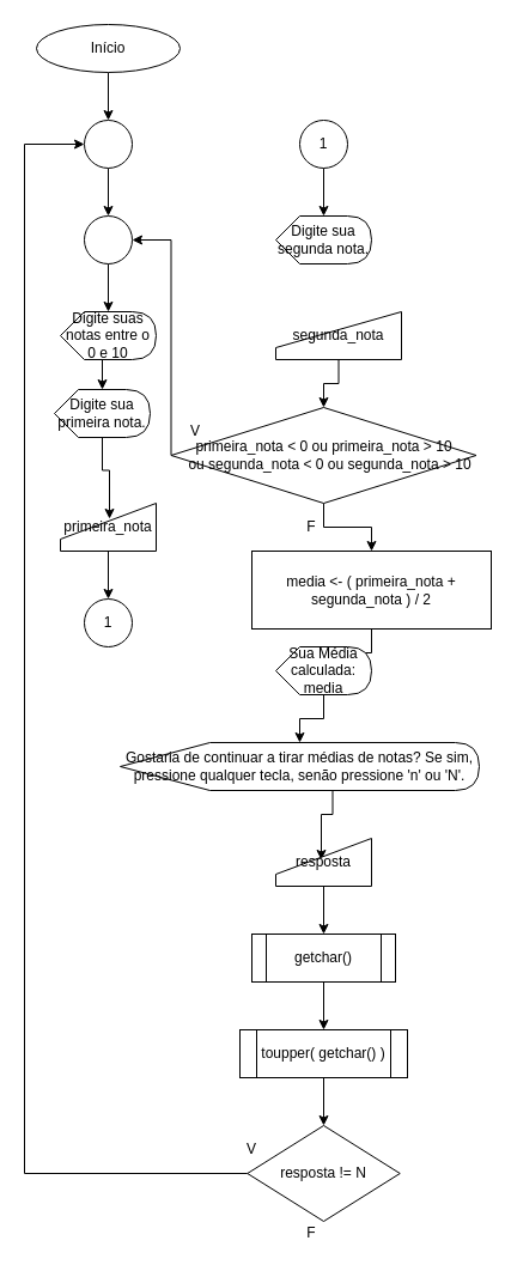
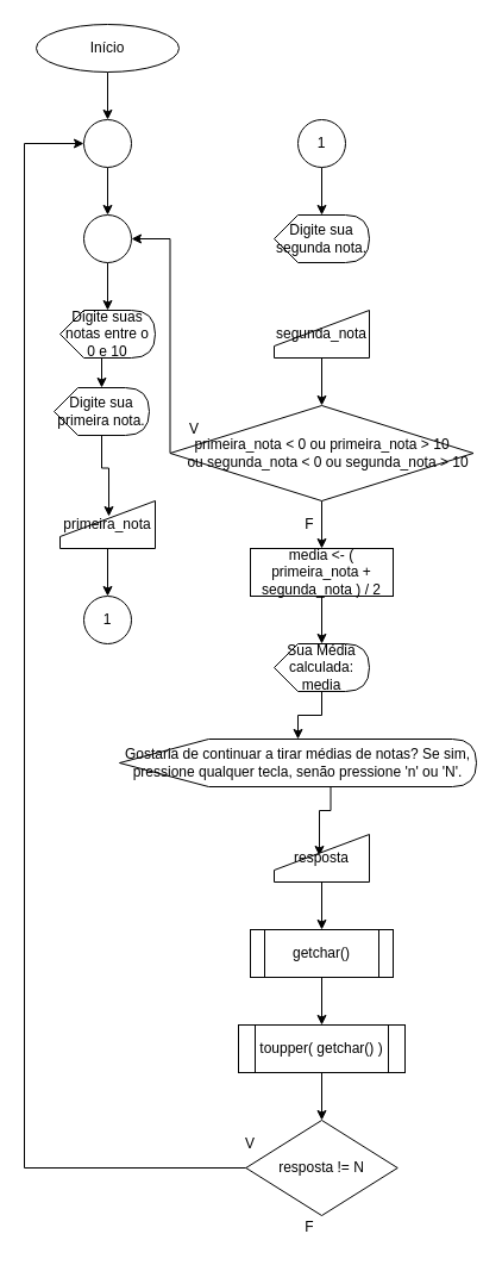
  <mxCell id="0" />
  <mxCell id="1" parent="0" />
  <mxCell id="2" style="edgeStyle=orthogonalEdgeStyle;rounded=0;orthogonalLoop=1;jettySize=auto;html=1;exitX=0.5;exitY=1;exitDx=0;exitDy=0;entryX=0.5;entryY=0;entryDx=0;entryDy=0;" parent="1" source="3" target="36" edge="1"><mxGeometry relative="1" as="geometry" /></mxCell>
  <mxCell id="3" value="Início" style="ellipse;whiteSpace=wrap;html=1;" parent="1" vertex="1"><mxGeometry x="30" y="20" width="120" height="40" as="geometry" /></mxCell>
  <mxCell id="4" style="edgeStyle=orthogonalEdgeStyle;rounded=0;orthogonalLoop=1;jettySize=auto;html=1;exitX=0.5;exitY=1;exitDx=0;exitDy=0;" parent="1" source="5" target="7" edge="1"><mxGeometry relative="1" as="geometry" /></mxCell>
  <mxCell id="5" value="" style="ellipse;whiteSpace=wrap;html=1;aspect=fixed;" parent="1" vertex="1"><mxGeometry x="70" y="180" width="40" height="40" as="geometry" /></mxCell>
  <mxCell id="6" style="edgeStyle=orthogonalEdgeStyle;rounded=0;orthogonalLoop=1;jettySize=auto;html=1;exitX=0;exitY=0;exitDx=40;exitDy=40;exitPerimeter=0;entryX=0;entryY=0;entryDx=40;entryDy=0;entryPerimeter=0;" parent="1" source="7" target="9" edge="1"><mxGeometry relative="1" as="geometry" /></mxCell>
  <mxCell id="7" value="Digite suas notas entre o 0 e 10" style="shape=display;whiteSpace=wrap;html=1;" parent="1" vertex="1"><mxGeometry x="50" y="260" width="80" height="40" as="geometry" /></mxCell>
  <mxCell id="8" style="edgeStyle=orthogonalEdgeStyle;rounded=0;orthogonalLoop=1;jettySize=auto;html=1;exitX=0;exitY=0;exitDx=40;exitDy=40;exitPerimeter=0;entryX=0.513;entryY=0.325;entryDx=0;entryDy=0;entryPerimeter=0;" parent="1" source="9" target="11" edge="1"><mxGeometry relative="1" as="geometry" /></mxCell>
  <mxCell id="9" value="Digite sua primeira nota." style="shape=display;whiteSpace=wrap;html=1;" parent="1" vertex="1"><mxGeometry x="45" y="325" width="80" height="40" as="geometry" /></mxCell>
  <mxCell id="10" style="edgeStyle=orthogonalEdgeStyle;rounded=0;orthogonalLoop=1;jettySize=auto;html=1;exitX=0.5;exitY=1;exitDx=0;exitDy=0;entryX=0.5;entryY=0;entryDx=0;entryDy=0;" parent="1" source="11" target="15" edge="1"><mxGeometry relative="1" as="geometry" /></mxCell>
  <mxCell id="11" value="primeira_nota" style="shape=manualInput;whiteSpace=wrap;html=1;" parent="1" vertex="1"><mxGeometry x="50" y="420" width="80" height="40" as="geometry" /></mxCell>
  <mxCell id="12" value="Digite sua segunda nota." style="shape=display;whiteSpace=wrap;html=1;" parent="1" vertex="1"><mxGeometry x="230" y="180" width="80" height="40" as="geometry" /></mxCell>
  <mxCell id="13" style="edgeStyle=orthogonalEdgeStyle;rounded=0;orthogonalLoop=1;jettySize=auto;html=1;exitX=0.5;exitY=1;exitDx=0;exitDy=0;entryX=0.5;entryY=0;entryDx=0;entryDy=0;" parent="1" source="14" target="20" edge="1"><mxGeometry relative="1" as="geometry" /></mxCell>
- <mxCell id="14" value="segunda_nota" style="shape=manualInput;whiteSpace=wrap;html=1;" parent="1" vertex="1"><mxGeometry x="230" y="260" width="105" height="40" as="geometry" /></mxCell>
+ <mxCell id="14" value="segunda_nota" style="shape=manualInput;whiteSpace=wrap;html=1;" parent="1" vertex="1"><mxGeometry x="230" y="260" width="80" height="40" as="geometry" /></mxCell>
  <mxCell id="15" value="1" style="ellipse;whiteSpace=wrap;html=1;aspect=fixed;" parent="1" vertex="1"><mxGeometry x="70" y="500" width="40" height="40" as="geometry" /></mxCell>
  <mxCell id="16" style="edgeStyle=orthogonalEdgeStyle;rounded=0;orthogonalLoop=1;jettySize=auto;html=1;exitX=0.5;exitY=1;exitDx=0;exitDy=0;entryX=0;entryY=0;entryDx=40;entryDy=0;entryPerimeter=0;" parent="1" source="17" target="12" edge="1"><mxGeometry relative="1" as="geometry" /></mxCell>
  <mxCell id="17" value="1" style="ellipse;whiteSpace=wrap;html=1;aspect=fixed;" parent="1" vertex="1"><mxGeometry x="250" y="100" width="40" height="40" as="geometry" /></mxCell>
  <mxCell id="18" style="edgeStyle=orthogonalEdgeStyle;rounded=0;orthogonalLoop=1;jettySize=auto;html=1;exitX=0;exitY=0.5;exitDx=0;exitDy=0;entryX=1;entryY=0.5;entryDx=0;entryDy=0;" parent="1" source="20" target="5" edge="1"><mxGeometry relative="1" as="geometry"><Array as="points"><mxPoint x="143" y="200" /></Array></mxGeometry></mxCell>
  <mxCell id="19" style="edgeStyle=orthogonalEdgeStyle;rounded=0;orthogonalLoop=1;jettySize=auto;html=1;exitX=0.5;exitY=1;exitDx=0;exitDy=0;entryX=0.5;entryY=0;entryDx=0;entryDy=0;" parent="1" source="20" target="22" edge="1"><mxGeometry relative="1" as="geometry" /></mxCell>
  <mxCell id="20" value="&lt;div&gt;primeira_nota &amp;lt; 0 ou primeira_nota &amp;gt; 10&lt;/div&gt;&lt;div&gt;&lt;span&gt;&#09;&#09;&lt;/span&gt;&amp;nbsp; &amp;nbsp;ou segunda_nota &amp;lt; 0 ou segunda_nota &amp;gt; 10&lt;/div&gt;" style="rhombus;whiteSpace=wrap;html=1;" parent="1" vertex="1"><mxGeometry x="142.5" y="340" width="255" height="80" as="geometry" /></mxCell>
  <mxCell id="21" style="edgeStyle=orthogonalEdgeStyle;rounded=0;orthogonalLoop=1;jettySize=auto;html=1;exitX=0.5;exitY=1;exitDx=0;exitDy=0;entryX=0;entryY=0;entryDx=40;entryDy=0;entryPerimeter=0;" parent="1" source="22" target="24" edge="1"><mxGeometry relative="1" as="geometry" /></mxCell>
- <mxCell id="22" value="media &amp;lt;- ( primeira_nota + segunda_nota ) / 2" style="rounded=0;whiteSpace=wrap;html=1;" parent="1" vertex="1"><mxGeometry x="210" y="460" width="200" height="65" as="geometry" /></mxCell>
+ <mxCell id="22" value="media &amp;lt;- ( primeira_nota + segunda_nota ) / 2" style="rounded=0;whiteSpace=wrap;html=1;" parent="1" vertex="1"><mxGeometry x="210" y="460" width="120" height="40" as="geometry" /></mxCell>
  <mxCell id="23" style="edgeStyle=orthogonalEdgeStyle;rounded=0;orthogonalLoop=1;jettySize=auto;html=1;exitX=0;exitY=0;exitDx=40;exitDy=40;exitPerimeter=0;" parent="1" source="24" target="28" edge="1"><mxGeometry relative="1" as="geometry" /></mxCell>
  <mxCell id="24" value="Sua Média calculada: media" style="shape=display;whiteSpace=wrap;html=1;" parent="1" vertex="1"><mxGeometry x="230" y="540" width="80" height="40" as="geometry" /></mxCell>
  <mxCell id="25" value="V" style="text;html=1;strokeColor=none;fillColor=none;align=center;verticalAlign=middle;whiteSpace=wrap;rounded=0;" parent="1" vertex="1"><mxGeometry x="142.5" y="350" width="40" height="20" as="geometry" /></mxCell>
  <mxCell id="26" value="F" style="text;html=1;strokeColor=none;fillColor=none;align=center;verticalAlign=middle;whiteSpace=wrap;rounded=0;" parent="1" vertex="1"><mxGeometry x="240" y="430" width="40" height="20" as="geometry" /></mxCell>
  <mxCell id="27" style="edgeStyle=orthogonalEdgeStyle;rounded=0;orthogonalLoop=1;jettySize=auto;html=1;exitX=0;exitY=0;exitDx=177.5;exitDy=40;exitPerimeter=0;entryX=0.475;entryY=0.45;entryDx=0;entryDy=0;entryPerimeter=0;" parent="1" source="28" target="30" edge="1"><mxGeometry relative="1" as="geometry" /></mxCell>
  <mxCell id="28" value="Gostaria de continuar a tirar médias de notas? Se sim, pressione qualquer tecla, senão pressione 'n' ou 'N'." style="shape=display;whiteSpace=wrap;html=1;" parent="1" vertex="1"><mxGeometry x="100" y="620" width="300" height="40" as="geometry" /></mxCell>
  <mxCell id="29" style="edgeStyle=orthogonalEdgeStyle;rounded=0;orthogonalLoop=1;jettySize=auto;html=1;exitX=0.5;exitY=1;exitDx=0;exitDy=0;entryX=0.5;entryY=0;entryDx=0;entryDy=0;" parent="1" source="30" target="38" edge="1"><mxGeometry relative="1" as="geometry" /></mxCell>
  <mxCell id="30" value="resposta" style="shape=manualInput;whiteSpace=wrap;html=1;" parent="1" vertex="1"><mxGeometry x="230" y="700" width="80" height="40" as="geometry" /></mxCell>
  <mxCell id="31" style="edgeStyle=orthogonalEdgeStyle;rounded=0;orthogonalLoop=1;jettySize=auto;html=1;exitX=0;exitY=0.5;exitDx=0;exitDy=0;entryX=0;entryY=0.5;entryDx=0;entryDy=0;" parent="1" source="32" target="36" edge="1"><mxGeometry relative="1" as="geometry"><Array as="points"><mxPoint x="20" y="980" /><mxPoint x="20" y="120" /></Array></mxGeometry></mxCell>
  <mxCell id="32" value="resposta != N" style="rhombus;whiteSpace=wrap;html=1;" parent="1" vertex="1"><mxGeometry x="206.25" y="940" width="127.5" height="80" as="geometry" /></mxCell>
  <mxCell id="33" value="V" style="text;html=1;strokeColor=none;fillColor=none;align=center;verticalAlign=middle;whiteSpace=wrap;rounded=0;" parent="1" vertex="1"><mxGeometry x="190" y="950" width="40" height="20" as="geometry" /></mxCell>
  <mxCell id="34" value="F" style="text;html=1;strokeColor=none;fillColor=none;align=center;verticalAlign=middle;whiteSpace=wrap;rounded=0;" parent="1" vertex="1"><mxGeometry x="240" y="1020" width="40" height="20" as="geometry" /></mxCell>
  <mxCell id="35" style="edgeStyle=orthogonalEdgeStyle;rounded=0;orthogonalLoop=1;jettySize=auto;html=1;exitX=0.5;exitY=1;exitDx=0;exitDy=0;entryX=0.5;entryY=0;entryDx=0;entryDy=0;" parent="1" source="36" target="5" edge="1"><mxGeometry relative="1" as="geometry" /></mxCell>
  <mxCell id="36" value="" style="ellipse;whiteSpace=wrap;html=1;aspect=fixed;" parent="1" vertex="1"><mxGeometry x="70" y="100" width="40" height="40" as="geometry" /></mxCell>
  <mxCell id="37" style="edgeStyle=orthogonalEdgeStyle;rounded=0;orthogonalLoop=1;jettySize=auto;html=1;exitX=0.5;exitY=1;exitDx=0;exitDy=0;entryX=0.5;entryY=0;entryDx=0;entryDy=0;" parent="1" source="38" target="40" edge="1"><mxGeometry relative="1" as="geometry" /></mxCell>
  <mxCell id="38" value="getchar()" style="shape=process;whiteSpace=wrap;html=1;backgroundOutline=1;" parent="1" vertex="1"><mxGeometry x="210" y="780" width="120" height="40" as="geometry" /></mxCell>
  <mxCell id="39" style="edgeStyle=orthogonalEdgeStyle;rounded=0;orthogonalLoop=1;jettySize=auto;html=1;exitX=0.5;exitY=1;exitDx=0;exitDy=0;entryX=0.5;entryY=0;entryDx=0;entryDy=0;" parent="1" source="40" target="32" edge="1"><mxGeometry relative="1" as="geometry" /></mxCell>
  <mxCell id="40" value="toupper( getchar() )" style="shape=process;whiteSpace=wrap;html=1;backgroundOutline=1;" parent="1" vertex="1"><mxGeometry x="200" y="860" width="140" height="40" as="geometry" /></mxCell>
